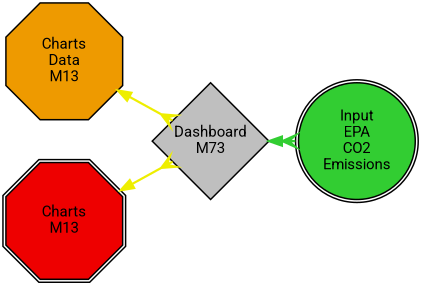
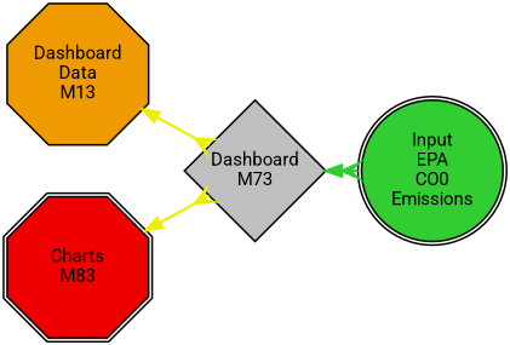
  digraph {
    fontname=Roboto
    nodesep=0.75
    rankdir=LR
    node [fixedsize=true fontname=Roboto fontsize=20 penwidth=2 style=filled]
    edge [arrowhead=crow arrowsize=1.75 color=yellow2 dir=both fontname=Roboto penwidth=3]
-   n1 [fillcolor=orange2 height=2.2 label="Charts\nData\nM13" shape=octagon width=2.2]
+   n1 [fillcolor=orange2 height=2.2 label="Dashboard\nData\nM13" shape=octagon width=2.2]
    n2 [fillcolor=grey75 height=2.2 label="Dashboard\nM73" shape=diamond width=2.2]
-   n3 [fillcolor=limegreen height=2.2 label="Input\nEPA\nCO2\nEmissions" shape=doublecircle width=2.2]
-   n4 [fillcolor=red2 height=2.2 label="Charts\nM13" shape=doubleoctagon width=2.2]
+   n3 [fillcolor=limegreen height=2.2 label="Input\nEPA\nCO0\nEmissions" shape=doublecircle width=2.2]
+   n4 [fillcolor=red2 height=2.2 label="Charts\nM83" shape=doubleoctagon width=2.2]
    n1 -> n2
    n2 -> n3 [color=limegreen]
    n4 -> n2
  }
